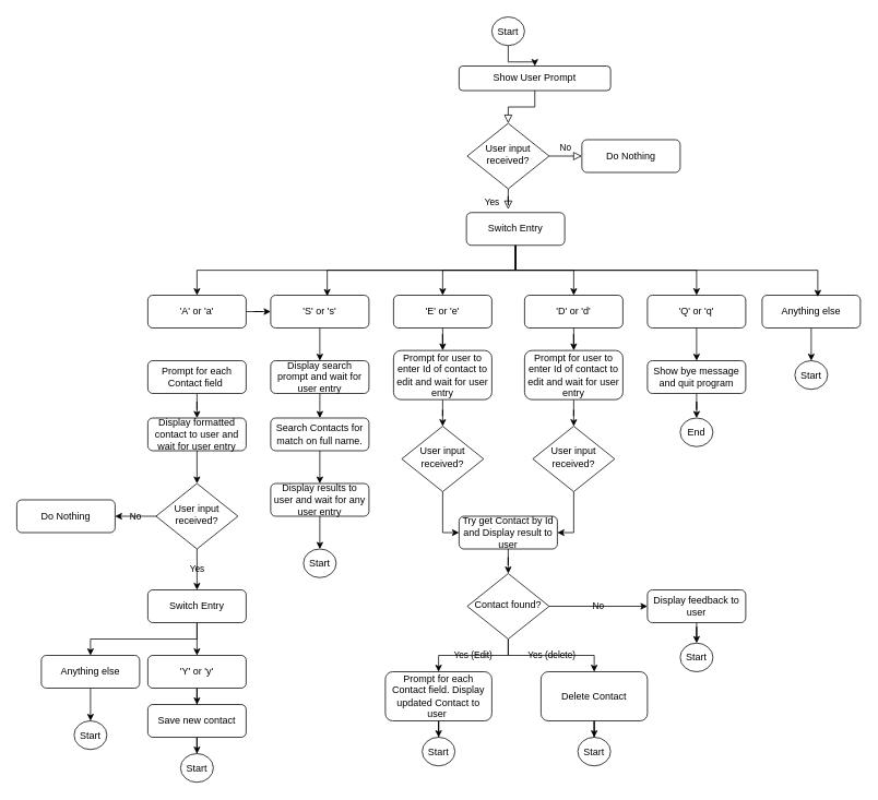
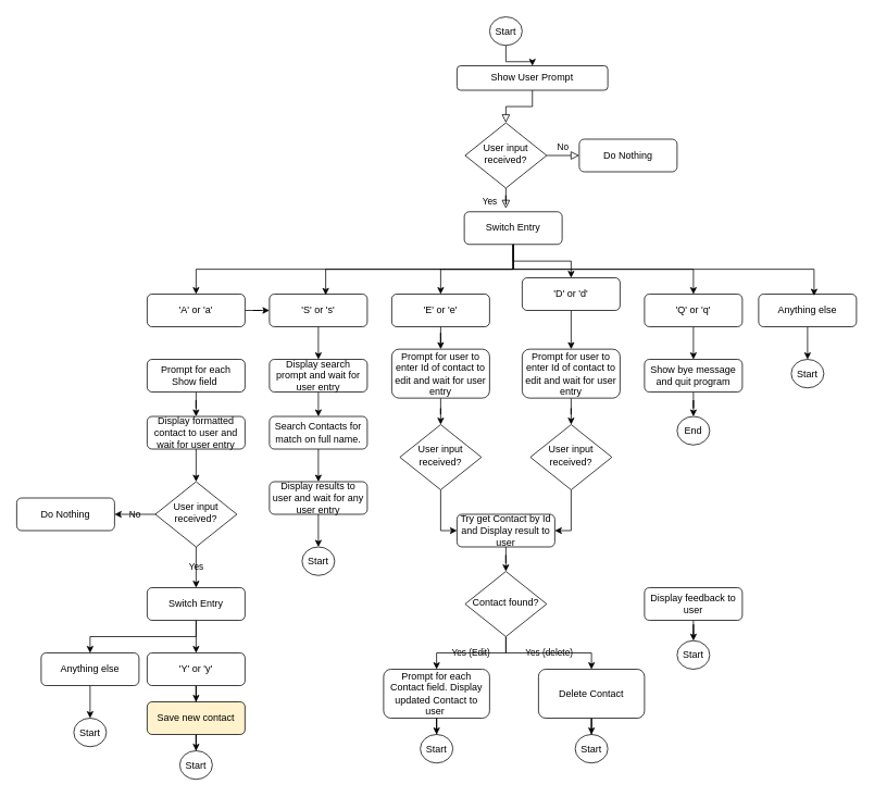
  <mxCell id="0" />
  <mxCell id="1" parent="0" />
  <mxCell id="2" value="" style="rounded=0;html=1;jettySize=auto;orthogonalLoop=1;fontSize=11;endArrow=block;endFill=0;endSize=8;strokeWidth=1;shadow=0;labelBackgroundColor=none;edgeStyle=orthogonalEdgeStyle;" edge="1" parent="1" source="3" target="6"><mxGeometry relative="1" as="geometry" /></mxCell>
  <mxCell id="3" value="Show User Prompt" style="rounded=1;whiteSpace=wrap;html=1;fontSize=12;glass=0;strokeWidth=1;shadow=0;labelBackgroundColor=none;" vertex="1" parent="1"><mxGeometry x="560" y="80" width="185" height="30" as="geometry" /></mxCell>
  <mxCell id="4" value="Yes" style="rounded=0;html=1;jettySize=auto;orthogonalLoop=1;fontSize=11;endArrow=block;endFill=0;endSize=8;strokeWidth=1;shadow=0;labelBackgroundColor=none;edgeStyle=orthogonalEdgeStyle;entryX=0.425;entryY=-0.1;entryDx=0;entryDy=0;entryPerimeter=0;" edge="1" parent="1" source="6" target="14"><mxGeometry y="20" relative="1" as="geometry"><mxPoint as="offset" /><mxPoint x="620" y="250" as="targetPoint" /></mxGeometry></mxCell>
  <mxCell id="5" value="No" style="edgeStyle=orthogonalEdgeStyle;rounded=0;html=1;jettySize=auto;orthogonalLoop=1;fontSize=11;endArrow=block;endFill=0;endSize=8;strokeWidth=1;shadow=0;labelBackgroundColor=none;" edge="1" parent="1" source="6" target="7"><mxGeometry y="10" relative="1" as="geometry"><mxPoint as="offset" /></mxGeometry></mxCell>
  <mxCell id="6" value="User input received?" style="rhombus;whiteSpace=wrap;html=1;shadow=0;fontFamily=Helvetica;fontSize=12;align=center;strokeWidth=1;spacing=6;spacingTop=-4;labelBackgroundColor=none;" vertex="1" parent="1"><mxGeometry x="570" y="150" width="100" height="80" as="geometry" /></mxCell>
  <mxCell id="7" value="Do Nothing" style="rounded=1;whiteSpace=wrap;html=1;fontSize=12;glass=0;strokeWidth=1;shadow=0;labelBackgroundColor=none;" vertex="1" parent="1"><mxGeometry x="710" y="170" width="120" height="40" as="geometry" /></mxCell>
  <mxCell id="8" style="edgeStyle=orthogonalEdgeStyle;rounded=0;orthogonalLoop=1;jettySize=auto;html=1;labelBackgroundColor=none;" edge="1" parent="1" source="9" target="25"><mxGeometry relative="1" as="geometry" /></mxCell>
  <mxCell id="9" value="'Q' or 'q'" style="rounded=1;whiteSpace=wrap;html=1;fontSize=12;glass=0;strokeWidth=1;shadow=0;labelBackgroundColor=none;" vertex="1" parent="1"><mxGeometry x="790" y="360" width="120" height="40" as="geometry" /></mxCell>
  <mxCell id="10" style="edgeStyle=orthogonalEdgeStyle;rounded=0;orthogonalLoop=1;jettySize=auto;html=1;entryX=0.5;entryY=0;entryDx=0;entryDy=0;exitX=0.5;exitY=1;exitDx=0;exitDy=0;labelBackgroundColor=none;" edge="1" parent="1" source="14" target="20"><mxGeometry relative="1" as="geometry" /></mxCell>
  <mxCell id="11" style="edgeStyle=orthogonalEdgeStyle;rounded=0;orthogonalLoop=1;jettySize=auto;html=1;entryX=0.5;entryY=0;entryDx=0;entryDy=0;labelBackgroundColor=none;" edge="1" parent="1" source="14" target="16"><mxGeometry relative="1" as="geometry" /></mxCell>
  <mxCell id="12" style="edgeStyle=orthogonalEdgeStyle;rounded=0;orthogonalLoop=1;jettySize=auto;html=1;exitX=0.5;exitY=1;exitDx=0;exitDy=0;labelBackgroundColor=none;" edge="1" parent="1" source="14" target="9"><mxGeometry relative="1" as="geometry" /></mxCell>
  <mxCell id="13" style="edgeStyle=orthogonalEdgeStyle;rounded=0;orthogonalLoop=1;jettySize=auto;html=1;entryX=0.5;entryY=0;entryDx=0;entryDy=0;exitX=0.5;exitY=1;exitDx=0;exitDy=0;labelBackgroundColor=none;" edge="1" parent="1" source="14" target="56"><mxGeometry relative="1" as="geometry" /></mxCell>
  <mxCell id="14" value="Switch Entry" style="rounded=1;whiteSpace=wrap;html=1;fontSize=12;glass=0;strokeWidth=1;shadow=0;labelBackgroundColor=none;" vertex="1" parent="1"><mxGeometry x="569" y="259" width="120" height="40" as="geometry" /></mxCell>
  <mxCell id="15" style="edgeStyle=orthogonalEdgeStyle;rounded=0;orthogonalLoop=1;jettySize=auto;html=1;entryX=0.5;entryY=0;entryDx=0;entryDy=0;labelBackgroundColor=none;" edge="1" parent="1" source="16" target="58"><mxGeometry relative="1" as="geometry" /></mxCell>
  <mxCell id="16" value="'E' or 'e'" style="rounded=1;whiteSpace=wrap;html=1;fontSize=12;glass=0;strokeWidth=1;shadow=0;labelBackgroundColor=none;" vertex="1" parent="1"><mxGeometry x="480" y="360" width="120" height="40" as="geometry" /></mxCell>
  <mxCell id="17" style="edgeStyle=orthogonalEdgeStyle;rounded=0;orthogonalLoop=1;jettySize=auto;html=1;entryX=0.5;entryY=0;entryDx=0;entryDy=0;labelBackgroundColor=none;" edge="1" parent="1" source="18" target="42"><mxGeometry relative="1" as="geometry" /></mxCell>
  <mxCell id="18" value="'S' or 's'" style="rounded=1;whiteSpace=wrap;html=1;fontSize=12;glass=0;strokeWidth=1;shadow=0;labelBackgroundColor=none;" vertex="1" parent="1"><mxGeometry x="330" y="360" width="120" height="40" as="geometry" /></mxCell>
  <mxCell id="19" style="edgeStyle=orthogonalEdgeStyle;rounded=0;orthogonalLoop=1;jettySize=auto;html=1;labelBackgroundColor=none;" edge="1" parent="1" source="20" target="18"><mxGeometry relative="1" as="geometry" /></mxCell>
  <mxCell id="20" value="'A' or 'a'" style="rounded=1;whiteSpace=wrap;html=1;fontSize=12;glass=0;strokeWidth=1;shadow=0;labelBackgroundColor=none;" vertex="1" parent="1"><mxGeometry x="180" y="360" width="120" height="40" as="geometry" /></mxCell>
  <mxCell id="21" style="edgeStyle=orthogonalEdgeStyle;rounded=0;orthogonalLoop=1;jettySize=auto;html=1;entryX=0.5;entryY=0;entryDx=0;entryDy=0;labelBackgroundColor=none;" edge="1" parent="1" source="22" target="48"><mxGeometry relative="1" as="geometry" /></mxCell>
  <mxCell id="22" value="Anything else" style="rounded=1;whiteSpace=wrap;html=1;fontSize=12;glass=0;strokeWidth=1;shadow=0;labelBackgroundColor=none;" vertex="1" parent="1"><mxGeometry x="930" y="360" width="120" height="40" as="geometry" /></mxCell>
  <mxCell id="23" style="edgeStyle=orthogonalEdgeStyle;rounded=0;orthogonalLoop=1;jettySize=auto;html=1;entryX=0.567;entryY=0.05;entryDx=0;entryDy=0;entryPerimeter=0;exitX=0.5;exitY=1;exitDx=0;exitDy=0;labelBackgroundColor=none;" edge="1" parent="1" source="14" target="22"><mxGeometry relative="1" as="geometry" /></mxCell>
  <mxCell id="24" style="edgeStyle=orthogonalEdgeStyle;rounded=0;orthogonalLoop=1;jettySize=auto;html=1;entryX=0.5;entryY=0;entryDx=0;entryDy=0;labelBackgroundColor=none;" edge="1" parent="1" source="25" target="26"><mxGeometry relative="1" as="geometry" /></mxCell>
  <mxCell id="25" value="Show bye message&lt;div&gt;and quit program&lt;/div&gt;" style="rounded=1;whiteSpace=wrap;html=1;fontSize=12;glass=0;strokeWidth=1;shadow=0;labelBackgroundColor=none;" vertex="1" parent="1"><mxGeometry x="790" y="440" width="120" height="40" as="geometry" /></mxCell>
  <mxCell id="26" value="End" style="ellipse;whiteSpace=wrap;html=1;labelBackgroundColor=none;" vertex="1" parent="1"><mxGeometry x="830" y="510" width="40" height="35" as="geometry" /></mxCell>
  <mxCell id="27" style="edgeStyle=orthogonalEdgeStyle;rounded=0;orthogonalLoop=1;jettySize=auto;html=1;labelBackgroundColor=none;" edge="1" parent="1" source="28" target="30"><mxGeometry relative="1" as="geometry" /></mxCell>
- <mxCell id="28" value="Prompt for each Contact field&amp;nbsp;" style="rounded=1;whiteSpace=wrap;html=1;fontSize=12;glass=0;strokeWidth=1;shadow=0;labelBackgroundColor=none;" vertex="1" parent="1"><mxGeometry x="180" y="440" width="120" height="40" as="geometry" /></mxCell>
+ <mxCell id="28" value="Prompt for each Show field&amp;nbsp;" style="rounded=1;whiteSpace=wrap;html=1;fontSize=12;glass=0;strokeWidth=1;shadow=0;labelBackgroundColor=none;" vertex="1" parent="1"><mxGeometry x="180" y="440" width="120" height="40" as="geometry" /></mxCell>
  <mxCell id="29" style="edgeStyle=orthogonalEdgeStyle;rounded=0;orthogonalLoop=1;jettySize=auto;html=1;labelBackgroundColor=none;" edge="1" parent="1" source="30" target="35"><mxGeometry relative="1" as="geometry" /></mxCell>
  <mxCell id="30" value="Display formatted contact to user and wait for user entry" style="rounded=1;whiteSpace=wrap;html=1;fontSize=12;glass=0;strokeWidth=1;shadow=0;labelBackgroundColor=none;" vertex="1" parent="1"><mxGeometry x="180" y="510" width="120" height="40" as="geometry" /></mxCell>
  <mxCell id="31" style="edgeStyle=orthogonalEdgeStyle;rounded=0;orthogonalLoop=1;jettySize=auto;html=1;labelBackgroundColor=none;" edge="1" parent="1" source="32" target="76"><mxGeometry relative="1" as="geometry" /></mxCell>
- <mxCell id="32" value="Save new contact" style="rounded=1;whiteSpace=wrap;html=1;fontSize=12;glass=0;strokeWidth=1;shadow=0;labelBackgroundColor=none;" vertex="1" parent="1"><mxGeometry x="180" y="860" width="120" height="40" as="geometry" /></mxCell>
+ <mxCell id="32" value="Save new contact" style="rounded=1;whiteSpace=wrap;html=1;fontSize=12;glass=0;strokeWidth=1;shadow=0;labelBackgroundColor=none;fillColor=#fff2cc;" vertex="1" parent="1"><mxGeometry x="180" y="860" width="120" height="40" as="geometry" /></mxCell>
  <mxCell id="33" value="Yes" style="edgeStyle=orthogonalEdgeStyle;rounded=0;orthogonalLoop=1;jettySize=auto;html=1;labelBackgroundColor=none;" edge="1" parent="1" source="35" target="45"><mxGeometry relative="1" as="geometry" /></mxCell>
  <mxCell id="34" value="No" style="edgeStyle=orthogonalEdgeStyle;rounded=0;orthogonalLoop=1;jettySize=auto;html=1;exitX=0;exitY=0.5;exitDx=0;exitDy=0;entryX=1;entryY=0.5;entryDx=0;entryDy=0;labelBackgroundColor=none;" edge="1" parent="1" source="35" target="77"><mxGeometry relative="1" as="geometry"><mxPoint x="150" y="630" as="targetPoint" /></mxGeometry></mxCell>
  <mxCell id="35" value="User input received?" style="rhombus;whiteSpace=wrap;html=1;shadow=0;fontFamily=Helvetica;fontSize=12;align=center;strokeWidth=1;spacing=6;spacingTop=-4;labelBackgroundColor=none;" vertex="1" parent="1"><mxGeometry x="190" y="590" width="100" height="80" as="geometry" /></mxCell>
  <mxCell id="36" style="edgeStyle=orthogonalEdgeStyle;rounded=0;orthogonalLoop=1;jettySize=auto;html=1;entryX=0.5;entryY=0;entryDx=0;entryDy=0;labelBackgroundColor=none;" edge="1" parent="1" source="37" target="32"><mxGeometry relative="1" as="geometry" /></mxCell>
  <mxCell id="37" value="'Y' or 'y'" style="rounded=1;whiteSpace=wrap;html=1;fontSize=12;glass=0;strokeWidth=1;shadow=0;labelBackgroundColor=none;" vertex="1" parent="1"><mxGeometry x="180" y="800" width="120" height="40" as="geometry" /></mxCell>
  <mxCell id="38" style="edgeStyle=orthogonalEdgeStyle;rounded=0;orthogonalLoop=1;jettySize=auto;html=1;entryX=0.5;entryY=0;entryDx=0;entryDy=0;labelBackgroundColor=none;" edge="1" parent="1" source="39" target="49"><mxGeometry relative="1" as="geometry" /></mxCell>
  <mxCell id="39" value="Anything else" style="rounded=1;whiteSpace=wrap;html=1;fontSize=12;glass=0;strokeWidth=1;shadow=0;labelBackgroundColor=none;" vertex="1" parent="1"><mxGeometry x="50" y="800" width="120" height="40" as="geometry" /></mxCell>
  <mxCell id="40" style="edgeStyle=orthogonalEdgeStyle;rounded=0;orthogonalLoop=1;jettySize=auto;html=1;entryX=0.575;entryY=0.025;entryDx=0;entryDy=0;entryPerimeter=0;exitX=0.5;exitY=1;exitDx=0;exitDy=0;labelBackgroundColor=none;" edge="1" parent="1" source="14" target="18"><mxGeometry relative="1" as="geometry" /></mxCell>
  <mxCell id="41" style="edgeStyle=orthogonalEdgeStyle;rounded=0;orthogonalLoop=1;jettySize=auto;html=1;entryX=0.5;entryY=0;entryDx=0;entryDy=0;labelBackgroundColor=none;" edge="1" parent="1" source="42"><mxGeometry relative="1" as="geometry"><mxPoint x="390" y="510" as="targetPoint" /></mxGeometry></mxCell>
  <mxCell id="42" value="Display search prompt and wait for user entry" style="rounded=1;whiteSpace=wrap;html=1;fontSize=12;glass=0;strokeWidth=1;shadow=0;labelBackgroundColor=none;" vertex="1" parent="1"><mxGeometry x="330" y="440" width="120" height="40" as="geometry" /></mxCell>
  <mxCell id="43" style="edgeStyle=orthogonalEdgeStyle;rounded=0;orthogonalLoop=1;jettySize=auto;html=1;entryX=0.5;entryY=0;entryDx=0;entryDy=0;labelBackgroundColor=none;" edge="1" parent="1" source="45" target="37"><mxGeometry relative="1" as="geometry" /></mxCell>
  <mxCell id="44" style="edgeStyle=orthogonalEdgeStyle;rounded=0;orthogonalLoop=1;jettySize=auto;html=1;exitX=0.5;exitY=1;exitDx=0;exitDy=0;labelBackgroundColor=none;" edge="1" parent="1" source="45" target="39"><mxGeometry relative="1" as="geometry" /></mxCell>
  <mxCell id="45" value="Switch Entry" style="rounded=1;whiteSpace=wrap;html=1;fontSize=12;glass=0;strokeWidth=1;shadow=0;labelBackgroundColor=none;" vertex="1" parent="1"><mxGeometry x="180" y="720" width="120" height="40" as="geometry" /></mxCell>
  <mxCell id="46" style="edgeStyle=orthogonalEdgeStyle;rounded=0;orthogonalLoop=1;jettySize=auto;html=1;entryX=0.5;entryY=0;entryDx=0;entryDy=0;labelBackgroundColor=none;" edge="1" parent="1" source="47" target="3"><mxGeometry relative="1" as="geometry" /></mxCell>
  <mxCell id="47" value="Start" style="ellipse;whiteSpace=wrap;html=1;labelBackgroundColor=none;" vertex="1" parent="1"><mxGeometry x="600" y="20" width="40" height="35" as="geometry" /></mxCell>
  <mxCell id="48" value="Start" style="ellipse;whiteSpace=wrap;html=1;labelBackgroundColor=none;" vertex="1" parent="1"><mxGeometry x="970" y="440" width="40" height="35" as="geometry" /></mxCell>
  <mxCell id="49" value="Start" style="ellipse;whiteSpace=wrap;html=1;labelBackgroundColor=none;" vertex="1" parent="1"><mxGeometry x="90" y="880" width="40" height="35" as="geometry" /></mxCell>
  <mxCell id="50" style="edgeStyle=orthogonalEdgeStyle;rounded=0;orthogonalLoop=1;jettySize=auto;html=1;entryX=0.5;entryY=0;entryDx=0;entryDy=0;labelBackgroundColor=none;" edge="1" parent="1" source="51" target="53"><mxGeometry relative="1" as="geometry" /></mxCell>
  <mxCell id="51" value="Search Contacts for match on full name." style="rounded=1;whiteSpace=wrap;html=1;fontSize=12;glass=0;strokeWidth=1;shadow=0;labelBackgroundColor=none;" vertex="1" parent="1"><mxGeometry x="330" y="510" width="120" height="40" as="geometry" /></mxCell>
  <mxCell id="52" style="edgeStyle=orthogonalEdgeStyle;rounded=0;orthogonalLoop=1;jettySize=auto;html=1;entryX=0.5;entryY=0;entryDx=0;entryDy=0;labelBackgroundColor=none;" edge="1" parent="1" source="53" target="54"><mxGeometry relative="1" as="geometry" /></mxCell>
  <mxCell id="53" value="&lt;div&gt;Display results to user and wait for any user entry&lt;/div&gt;" style="rounded=1;whiteSpace=wrap;html=1;fontSize=12;glass=0;strokeWidth=1;shadow=0;labelBackgroundColor=none;" vertex="1" parent="1"><mxGeometry x="330" y="590" width="120" height="40" as="geometry" /></mxCell>
  <mxCell id="54" value="Start" style="ellipse;whiteSpace=wrap;html=1;labelBackgroundColor=none;" vertex="1" parent="1"><mxGeometry x="370" y="670" width="40" height="35" as="geometry" /></mxCell>
  <mxCell id="55" style="edgeStyle=orthogonalEdgeStyle;rounded=0;orthogonalLoop=1;jettySize=auto;html=1;labelBackgroundColor=none;" edge="1" parent="1" source="56" target="62"><mxGeometry relative="1" as="geometry" /></mxCell>
- <mxCell id="56" value="'D' or 'd'" style="rounded=1;whiteSpace=wrap;html=1;fontSize=12;glass=0;strokeWidth=1;shadow=0;labelBackgroundColor=none;" vertex="1" parent="1"><mxGeometry x="640" y="360" width="120" height="40" as="geometry" /></mxCell>
+ <mxCell id="56" value="'D' or 'd'" style="rounded=1;whiteSpace=wrap;html=1;fontSize=12;glass=0;strokeWidth=1;shadow=0;labelBackgroundColor=none;" vertex="1" parent="1"><mxGeometry x="640" y="340" width="120" height="40" as="geometry" /></mxCell>
  <mxCell id="57" style="edgeStyle=orthogonalEdgeStyle;rounded=0;orthogonalLoop=1;jettySize=auto;html=1;entryX=0.5;entryY=0;entryDx=0;entryDy=0;labelBackgroundColor=none;" edge="1" parent="1" source="58" target="60"><mxGeometry relative="1" as="geometry" /></mxCell>
  <mxCell id="58" value="Prompt for user to enter Id of contact to edit and wait for user entry" style="rounded=1;whiteSpace=wrap;html=1;fontSize=12;glass=0;strokeWidth=1;shadow=0;labelBackgroundColor=none;" vertex="1" parent="1"><mxGeometry x="480" y="427.5" width="120" height="60" as="geometry" /></mxCell>
  <mxCell id="59" style="edgeStyle=orthogonalEdgeStyle;rounded=0;orthogonalLoop=1;jettySize=auto;html=1;entryX=0;entryY=0.5;entryDx=0;entryDy=0;labelBackgroundColor=none;" edge="1" parent="1" source="60" target="65"><mxGeometry relative="1" as="geometry" /></mxCell>
  <mxCell id="60" value="User input received?" style="rhombus;whiteSpace=wrap;html=1;shadow=0;fontFamily=Helvetica;fontSize=12;align=center;strokeWidth=1;spacing=6;spacingTop=-4;labelBackgroundColor=none;" vertex="1" parent="1"><mxGeometry x="490" y="520" width="100" height="80" as="geometry" /></mxCell>
  <mxCell id="61" style="edgeStyle=orthogonalEdgeStyle;rounded=0;orthogonalLoop=1;jettySize=auto;html=1;entryX=0.5;entryY=0;entryDx=0;entryDy=0;labelBackgroundColor=none;" edge="1" parent="1" source="62" target="64"><mxGeometry relative="1" as="geometry" /></mxCell>
  <mxCell id="62" value="Prompt for user to enter Id of contact to edit and wait for user entry" style="rounded=1;whiteSpace=wrap;html=1;fontSize=12;glass=0;strokeWidth=1;shadow=0;labelBackgroundColor=none;" vertex="1" parent="1"><mxGeometry x="640" y="427.5" width="120" height="60" as="geometry" /></mxCell>
  <mxCell id="63" style="edgeStyle=orthogonalEdgeStyle;rounded=0;orthogonalLoop=1;jettySize=auto;html=1;entryX=1;entryY=0.5;entryDx=0;entryDy=0;labelBackgroundColor=none;" edge="1" parent="1" source="64" target="65"><mxGeometry relative="1" as="geometry" /></mxCell>
  <mxCell id="64" value="User input received?" style="rhombus;whiteSpace=wrap;html=1;shadow=0;fontFamily=Helvetica;fontSize=12;align=center;strokeWidth=1;spacing=6;spacingTop=-4;labelBackgroundColor=none;" vertex="1" parent="1"><mxGeometry x="650" y="520" width="100" height="80" as="geometry" /></mxCell>
  <mxCell id="65" value="Try get Contact by Id and Display result to user" style="rounded=1;whiteSpace=wrap;html=1;fontSize=12;glass=0;strokeWidth=1;shadow=0;labelBackgroundColor=none;" vertex="1" parent="1"><mxGeometry x="560" y="630" width="120" height="40" as="geometry" /></mxCell>
- <mxCell id="66" value="No" style="edgeStyle=orthogonalEdgeStyle;rounded=0;orthogonalLoop=1;jettySize=auto;html=1;labelBackgroundColor=none;" edge="1" parent="1" source="69" target="72"><mxGeometry relative="1" as="geometry" /></mxCell>
  <mxCell id="67" value="Yes (Edit)" style="edgeStyle=orthogonalEdgeStyle;rounded=0;orthogonalLoop=1;jettySize=auto;html=1;entryX=0.5;entryY=0;entryDx=0;entryDy=0;labelBackgroundColor=none;" edge="1" parent="1" source="69" target="75"><mxGeometry relative="1" as="geometry"><mxPoint x="530" y="830" as="targetPoint" /></mxGeometry></mxCell>
  <mxCell id="68" value="Yes (delete)" style="edgeStyle=orthogonalEdgeStyle;rounded=0;orthogonalLoop=1;jettySize=auto;html=1;entryX=0.5;entryY=0;entryDx=0;entryDy=0;labelBackgroundColor=none;" edge="1" parent="1" source="69" target="80"><mxGeometry relative="1" as="geometry"><Array as="points"><mxPoint x="620" y="800" /><mxPoint x="725" y="800" /></Array></mxGeometry></mxCell>
  <mxCell id="69" value="Contact found?" style="rhombus;whiteSpace=wrap;html=1;shadow=0;fontFamily=Helvetica;fontSize=12;align=center;strokeWidth=1;spacing=6;spacingTop=-4;labelBackgroundColor=none;" vertex="1" parent="1"><mxGeometry x="570" y="700" width="100" height="80" as="geometry" /></mxCell>
  <mxCell id="70" style="edgeStyle=orthogonalEdgeStyle;rounded=0;orthogonalLoop=1;jettySize=auto;html=1;labelBackgroundColor=none;" edge="1" parent="1" source="65" target="69"><mxGeometry relative="1" as="geometry" /></mxCell>
  <mxCell id="71" style="edgeStyle=orthogonalEdgeStyle;rounded=0;orthogonalLoop=1;jettySize=auto;html=1;labelBackgroundColor=none;" edge="1" parent="1" source="72" target="73"><mxGeometry relative="1" as="geometry" /></mxCell>
  <mxCell id="72" value="Display feedback to user" style="rounded=1;whiteSpace=wrap;html=1;fontSize=12;glass=0;strokeWidth=1;shadow=0;labelBackgroundColor=none;" vertex="1" parent="1"><mxGeometry x="790" y="720" width="120" height="40" as="geometry" /></mxCell>
  <mxCell id="73" value="Start" style="ellipse;whiteSpace=wrap;html=1;labelBackgroundColor=none;" vertex="1" parent="1"><mxGeometry x="830" y="785" width="40" height="35" as="geometry" /></mxCell>
  <mxCell id="74" style="edgeStyle=orthogonalEdgeStyle;rounded=0;orthogonalLoop=1;jettySize=auto;html=1;entryX=0.5;entryY=0;entryDx=0;entryDy=0;labelBackgroundColor=none;" edge="1" parent="1" source="75" target="78"><mxGeometry relative="1" as="geometry" /></mxCell>
  <mxCell id="75" value="Prompt for each Contact field. Display updated Contact to user&amp;nbsp;" style="rounded=1;whiteSpace=wrap;html=1;fontSize=12;glass=0;strokeWidth=1;shadow=0;labelBackgroundColor=none;" vertex="1" parent="1"><mxGeometry x="470" y="820" width="130" height="60" as="geometry" /></mxCell>
  <mxCell id="76" value="Start" style="ellipse;whiteSpace=wrap;html=1;labelBackgroundColor=none;" vertex="1" parent="1"><mxGeometry x="220" y="920" width="40" height="35" as="geometry" /></mxCell>
  <mxCell id="77" value="Do Nothing" style="rounded=1;whiteSpace=wrap;html=1;fontSize=12;glass=0;strokeWidth=1;shadow=0;labelBackgroundColor=none;" vertex="1" parent="1"><mxGeometry x="20" y="610" width="120" height="40" as="geometry" /></mxCell>
  <mxCell id="78" value="Start" style="ellipse;whiteSpace=wrap;html=1;labelBackgroundColor=none;" vertex="1" parent="1"><mxGeometry x="515" y="900" width="40" height="35" as="geometry" /></mxCell>
  <mxCell id="79" style="edgeStyle=orthogonalEdgeStyle;rounded=0;orthogonalLoop=1;jettySize=auto;html=1;entryX=0.5;entryY=0;entryDx=0;entryDy=0;labelBackgroundColor=none;" edge="1" parent="1" source="80" target="81"><mxGeometry relative="1" as="geometry" /></mxCell>
  <mxCell id="80" value="Delete Contact" style="rounded=1;whiteSpace=wrap;html=1;fontSize=12;glass=0;strokeWidth=1;shadow=0;labelBackgroundColor=none;" vertex="1" parent="1"><mxGeometry x="660" y="820" width="130" height="60" as="geometry" /></mxCell>
  <mxCell id="81" value="Start" style="ellipse;whiteSpace=wrap;html=1;labelBackgroundColor=none;" vertex="1" parent="1"><mxGeometry x="705" y="900" width="40" height="35" as="geometry" /></mxCell>
